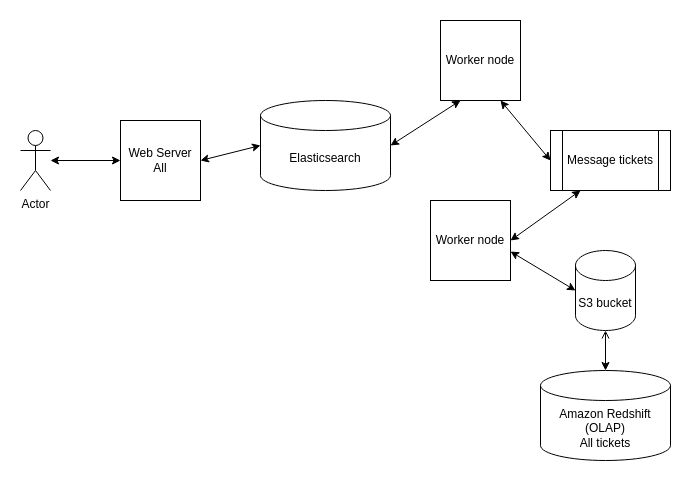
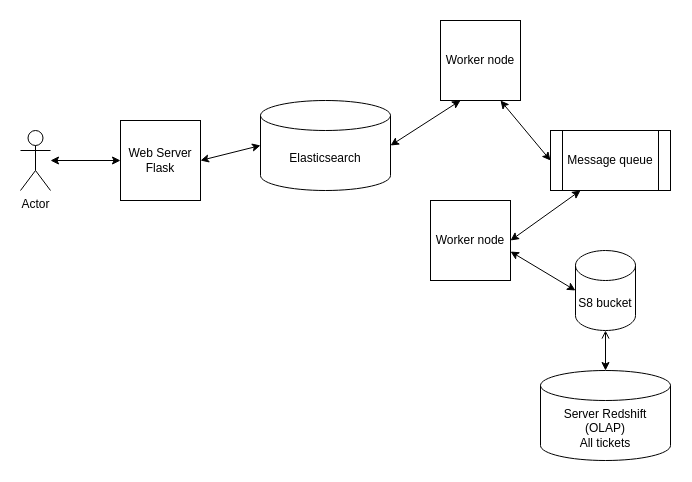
  <mxCell id="0" />
  <mxCell id="1" parent="0" />
- <mxCell id="2" value="Web Server&lt;br&gt;All" style="whiteSpace=wrap;html=1;aspect=fixed;" vertex="1" parent="1"><mxGeometry x="120" y="120" width="80" height="80" as="geometry" /></mxCell>
+ <mxCell id="2" value="Web Server&lt;br&gt;Flask" style="whiteSpace=wrap;html=1;aspect=fixed;" vertex="1" parent="1"><mxGeometry x="120" y="120" width="80" height="80" as="geometry" /></mxCell>
  <mxCell id="3" value="Elasticsearch" style="shape=cylinder3;whiteSpace=wrap;html=1;boundedLbl=1;backgroundOutline=1;size=15;" vertex="1" parent="1"><mxGeometry x="260" y="100" width="130" height="90" as="geometry" /></mxCell>
  <mxCell id="4" value="Actor" style="shape=umlActor;verticalLabelPosition=bottom;verticalAlign=top;html=1;outlineConnect=0;" vertex="1" parent="1"><mxGeometry x="20" y="130" width="30" height="60" as="geometry" /></mxCell>
  <mxCell id="5" value="" style="endArrow=classic;startArrow=classic;html=1;rounded=0;entryX=0;entryY=0.5;entryDx=0;entryDy=0;" edge="1" parent="1" source="4" target="2"><mxGeometry width="50" height="50" relative="1" as="geometry"><mxPoint x="70" y="205" as="sourcePoint" /><mxPoint x="130" y="160" as="targetPoint" /></mxGeometry></mxCell>
  <mxCell id="6" value="" style="endArrow=classic;startArrow=classic;html=1;rounded=0;entryX=0;entryY=0.5;entryDx=0;entryDy=0;entryPerimeter=0;exitX=1;exitY=0.5;exitDx=0;exitDy=0;" edge="1" parent="1" source="2" target="3"><mxGeometry width="50" height="50" relative="1" as="geometry"><mxPoint x="60" y="170" as="sourcePoint" /><mxPoint x="130" y="170" as="targetPoint" /></mxGeometry></mxCell>
  <mxCell id="7" value="Worker node" style="whiteSpace=wrap;html=1;aspect=fixed;" vertex="1" parent="1"><mxGeometry x="440" y="20" width="80" height="80" as="geometry" /></mxCell>
- <mxCell id="8" value="Message tickets" style="shape=process;whiteSpace=wrap;html=1;backgroundOutline=1;" vertex="1" parent="1"><mxGeometry x="550" y="130" width="120" height="60" as="geometry" /></mxCell>
- <mxCell id="9" value="Amazon Redshift&lt;br&gt;(OLAP)&lt;br&gt;All tickets" style="shape=cylinder3;whiteSpace=wrap;html=1;boundedLbl=1;backgroundOutline=1;size=15;" vertex="1" parent="1"><mxGeometry x="540" y="370" width="130" height="90" as="geometry" /></mxCell>
+ <mxCell id="8" value="Message queue" style="shape=process;whiteSpace=wrap;html=1;backgroundOutline=1;" vertex="1" parent="1"><mxGeometry x="550" y="130" width="120" height="60" as="geometry" /></mxCell>
+ <mxCell id="9" value="Server Redshift&lt;br&gt;(OLAP)&lt;br&gt;All tickets" style="shape=cylinder3;whiteSpace=wrap;html=1;boundedLbl=1;backgroundOutline=1;size=15;" vertex="1" parent="1"><mxGeometry x="540" y="370" width="130" height="90" as="geometry" /></mxCell>
  <mxCell id="10" value="" style="endArrow=classic;startArrow=classic;html=1;rounded=0;entryX=0;entryY=0.5;entryDx=0;entryDy=0;exitX=0.75;exitY=1;exitDx=0;exitDy=0;" edge="1" parent="1" source="7" target="8"><mxGeometry width="50" height="50" relative="1" as="geometry"><mxPoint x="210" y="170" as="sourcePoint" /><mxPoint x="270" y="170" as="targetPoint" /></mxGeometry></mxCell>
  <mxCell id="11" value="" style="endArrow=classic;startArrow=classic;html=1;rounded=0;entryX=1;entryY=0.5;entryDx=0;entryDy=0;exitX=0.25;exitY=1;exitDx=0;exitDy=0;entryPerimeter=0;" edge="1" parent="1" source="7" target="3"><mxGeometry width="50" height="50" relative="1" as="geometry"><mxPoint x="490" y="110" as="sourcePoint" /><mxPoint x="560" y="170" as="targetPoint" /></mxGeometry></mxCell>
  <mxCell id="12" value="Worker node" style="whiteSpace=wrap;html=1;aspect=fixed;" vertex="1" parent="1"><mxGeometry x="430" y="200" width="80" height="80" as="geometry" /></mxCell>
- <mxCell id="13" value="S3 bucket" style="shape=cylinder3;whiteSpace=wrap;html=1;boundedLbl=1;backgroundOutline=1;size=15;" vertex="1" parent="1"><mxGeometry x="575" y="250" width="60" height="80" as="geometry" /></mxCell>
+ <mxCell id="13" value="S8 bucket" style="shape=cylinder3;whiteSpace=wrap;html=1;boundedLbl=1;backgroundOutline=1;size=15;" vertex="1" parent="1"><mxGeometry x="575" y="250" width="60" height="80" as="geometry" /></mxCell>
  <mxCell id="14" value="" style="endArrow=open;startArrow=classic;html=1;rounded=0;entryX=0.5;entryY=1;entryDx=0;entryDy=0;entryPerimeter=0;" edge="1" parent="1" source="9" target="13"><mxGeometry width="50" height="50" relative="1" as="geometry"><mxPoint x="320" y="280" as="sourcePoint" /><mxPoint x="370" y="230" as="targetPoint" /></mxGeometry></mxCell>
  <mxCell id="15" value="" style="endArrow=classic;startArrow=classic;html=1;rounded=0;entryX=0.25;entryY=1;entryDx=0;entryDy=0;exitX=1;exitY=0.5;exitDx=0;exitDy=0;" edge="1" parent="1" source="12" target="8"><mxGeometry width="50" height="50" relative="1" as="geometry"><mxPoint x="320" y="280" as="sourcePoint" /><mxPoint x="370" y="230" as="targetPoint" /></mxGeometry></mxCell>
  <mxCell id="16" value="" style="endArrow=classic;startArrow=classic;html=1;rounded=0;entryX=0;entryY=0.5;entryDx=0;entryDy=0;entryPerimeter=0;exitX=1;exitY=0.638;exitDx=0;exitDy=0;exitPerimeter=0;" edge="1" parent="1" source="12" target="13"><mxGeometry width="50" height="50" relative="1" as="geometry"><mxPoint x="320" y="280" as="sourcePoint" /><mxPoint x="370" y="230" as="targetPoint" /></mxGeometry></mxCell>
